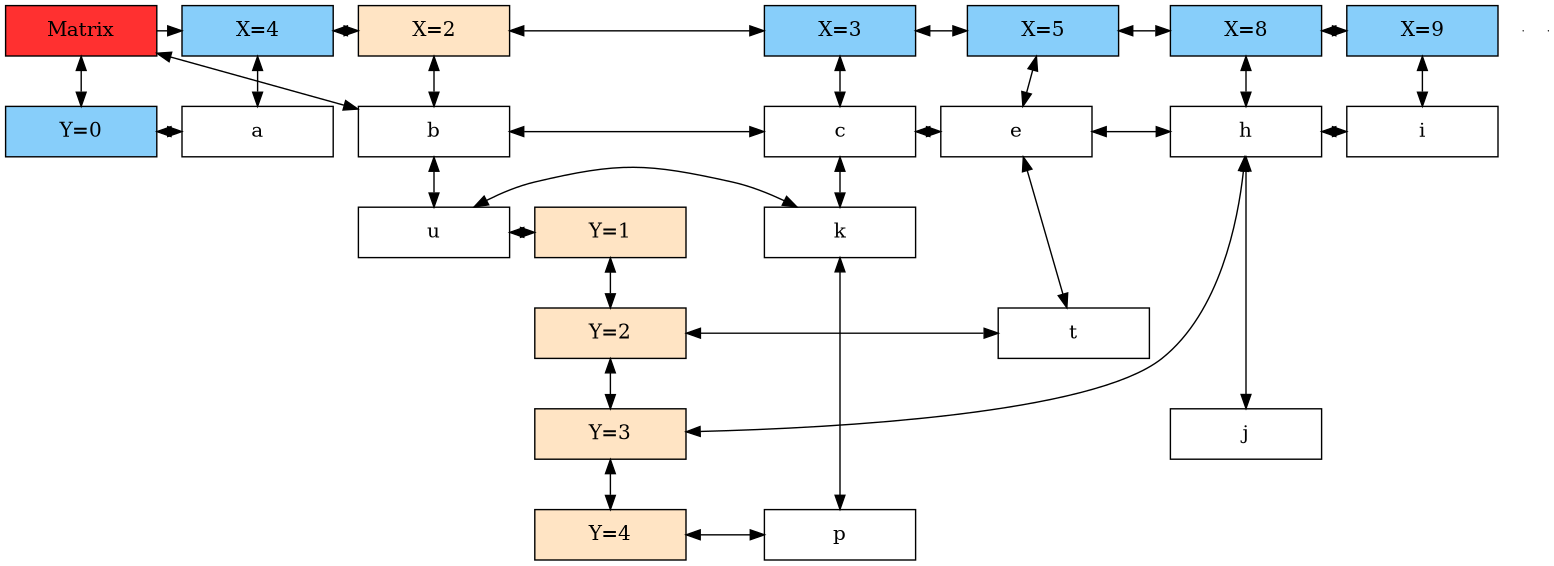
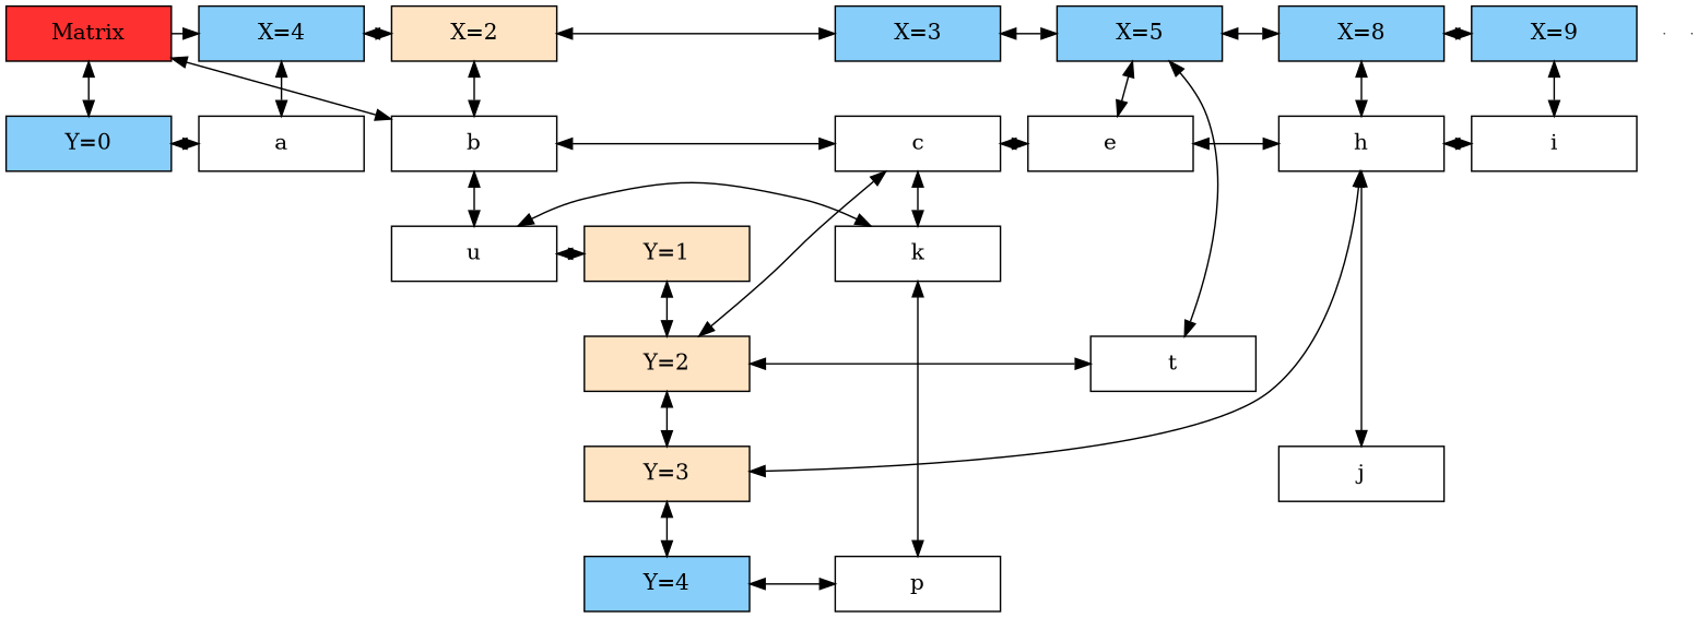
  digraph {
    node [group=1 shape=box]
    edge [dir=both]
    n1 [fillcolor=firebrick1 label=Matrix style=filled width=1.5]
    n2 [fillcolor=lightskyblue group=2 label="X=4" style=filled width=1.5]
    n3 [fillcolor=bisque1 group=5 label="X=2" style=filled width=1.5]
    n4 [fillcolor=lightskyblue group=9 label="X=3" style=filled width=1.5]
    n5 [fillcolor=lightskyblue group=11 label="X=5" style=filled width=1.5]
    n6 [fillcolor=lightskyblue group=7 label="X=8" style=filled width=1.5]
    n7 [fillcolor=lightskyblue group=13 label="X=9" style=filled width=1.5]
    n8 [fillcolor=lightskyblue label="Y=0" style=filled width=1.5]
    n9 [group=2 label=a width=1.5]
    n10 [group=5 label=b width=1.5]
    n11 [group=9 label=c width=1.5]
    n12 [group=11 label=e width=1.5]
    n13 [group=7 label=h width=1.5]
    n14 [group=13 label=i width=1.5]
    n15 [fillcolor=bisque1 label="Y=1" style=filled width=1.5]
    n16 [group=5 label=u width=1.5]
    n17 [group=9 label=k width=1.5]
    n18 [fillcolor=bisque1 label="Y=2" style=filled width=1.5]
    n19 [group=11 label=t width=1.5]
    n20 [fillcolor=bisque1 label="Y=3" style=filled width=1.5]
    n21 [group=7 label=j width=1.5]
-   n22 [fillcolor=bisque1 label="Y=4" style=filled width=1.5]
+   n22 [fillcolor=lightskyblue label="Y=4" style=filled width=1.5]
    n23 [group=9 label=p width=1.5]
    e0 [shape=point width=0 group=""]
    e1 [shape=point width=0 group=""]
    subgraph sub_1 {
      rank=same
      n1
      n2
      n3
      n4
      n5
      n6
      n7
    }
    subgraph sub_2 {
      rank=same
      n8
      n9
      n10
      n11
      n12
      n13
      n14
    }
    subgraph sub_3 {
      rank=same
      n15
      n16
      n17
    }
    subgraph sub_4 {
      rank=same
      n18
      n19
    }
    subgraph sub_5 {
      rank=same
      n20
      n21
    }
    subgraph sub_6 {
      rank=same
      n22
      n23
    }
    n1 -> n2 [dir=""]
    n1 -> n8
    n1 -> n10 [constraint=false]
    n2 -> n3
    n2 -> n9
    n3 -> n4
    n3 -> n10
    n4 -> n5
-   n4 -> n11
+   n18 -> n11
    n5 -> n6
    n5 -> n12
    n6 -> n7
    n6 -> n13
    n7 -> n14
    n8 -> n9 [constraint=false]
    n10 -> n11 [constraint=false]
    n10 -> n16
    n11 -> n12 [constraint=false]
    n11 -> n17
    n12 -> n13 [constraint=false]
-   n12 -> n19
+   n5 -> n19
    n13 -> n14 [constraint=false]
    n13 -> n21
    n15 -> n16 [constraint=false]
    n15 -> n18
    n16 -> n17 [constraint=false]
    n17 -> n23
    n18 -> n19 [constraint=false]
    n18 -> n20
    n20 -> n13 [constraint=false]
    n20 -> n22
    n22 -> n23 [constraint=false]
  }
